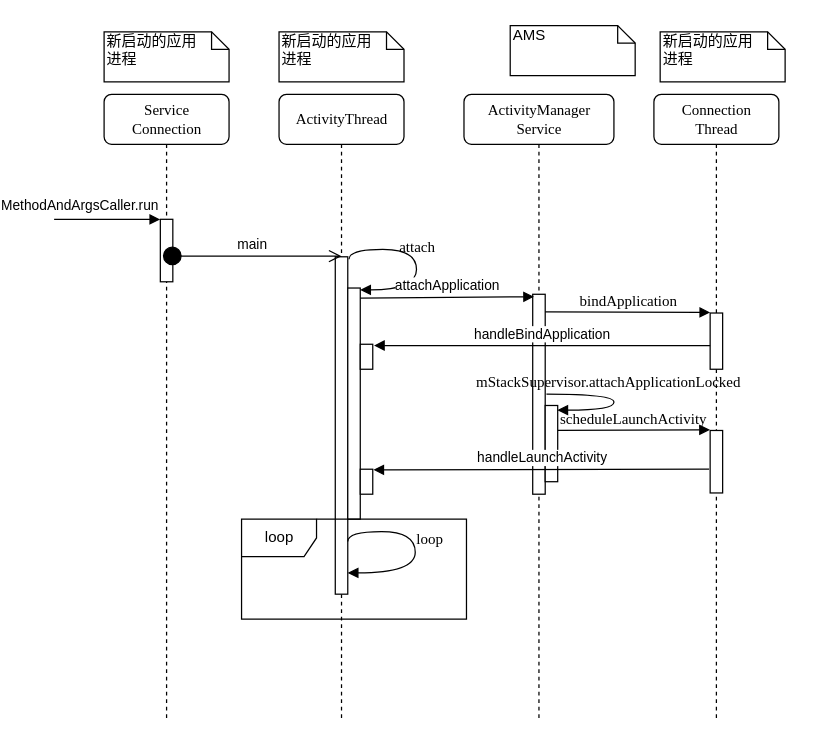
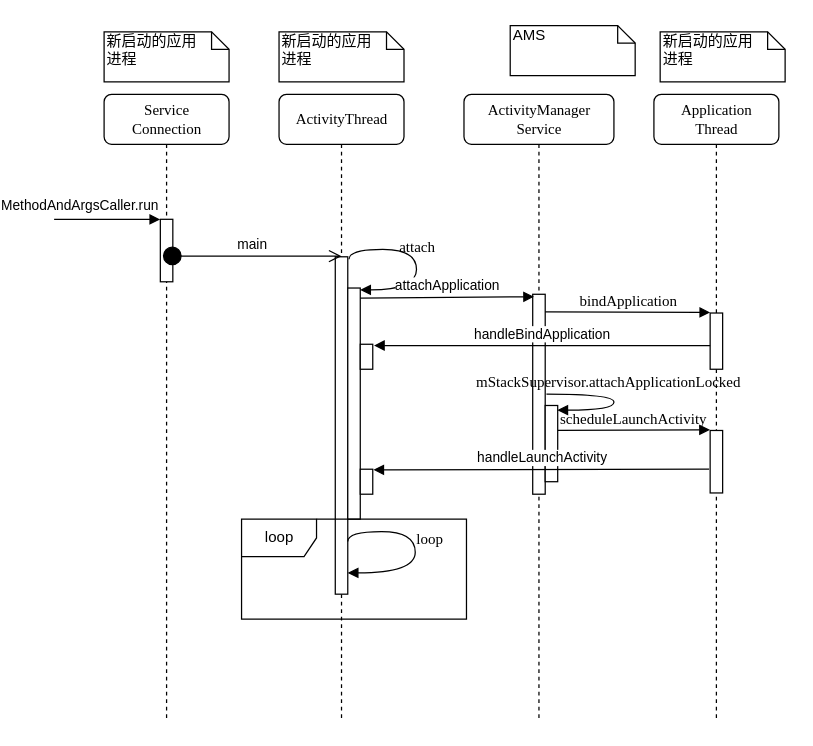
  <mxCell id="0" />
  <mxCell id="1" parent="0" />
  <mxCell id="2" value="ActivityThread&lt;br&gt;" style="shape=umlLifeline;perimeter=lifelinePerimeter;whiteSpace=wrap;html=1;container=1;collapsible=0;recursiveResize=0;outlineConnect=0;rounded=1;shadow=0;comic=0;labelBackgroundColor=none;strokeColor=#000000;strokeWidth=1;fillColor=#FFFFFF;fontFamily=Verdana;fontSize=12;fontColor=#000000;align=center;" parent="1" vertex="1"><mxGeometry x="200.5" y="75" width="100" height="500" as="geometry" /></mxCell>
  <mxCell id="3" value="" style="html=1;points=[];perimeter=orthogonalPerimeter;rounded=0;shadow=0;comic=0;labelBackgroundColor=none;strokeColor=#000000;strokeWidth=1;fillColor=#FFFFFF;fontFamily=Verdana;fontSize=12;fontColor=#000000;align=center;" parent="2" vertex="1"><mxGeometry x="45" y="130" width="10" height="270" as="geometry" /></mxCell>
  <mxCell id="4" value="ActivityManager&lt;br&gt;Service" style="shape=umlLifeline;perimeter=lifelinePerimeter;whiteSpace=wrap;html=1;container=1;collapsible=0;recursiveResize=0;outlineConnect=0;rounded=1;shadow=0;comic=0;labelBackgroundColor=none;strokeColor=#000000;strokeWidth=1;fillColor=#FFFFFF;fontFamily=Verdana;fontSize=12;fontColor=#000000;align=center;" parent="1" vertex="1"><mxGeometry x="348.5" y="75" width="120" height="500" as="geometry" /></mxCell>
  <mxCell id="5" value="" style="html=1;points=[];perimeter=orthogonalPerimeter;rounded=0;shadow=0;comic=0;labelBackgroundColor=none;strokeColor=#000000;strokeWidth=1;fillColor=#FFFFFF;fontFamily=Verdana;fontSize=12;fontColor=#000000;align=center;" parent="4" vertex="1"><mxGeometry x="55" y="160" width="10" height="160" as="geometry" /></mxCell>
- <mxCell id="6" value="Connection&lt;br&gt;Thread" style="shape=umlLifeline;perimeter=lifelinePerimeter;whiteSpace=wrap;html=1;container=1;collapsible=0;recursiveResize=0;outlineConnect=0;rounded=1;shadow=0;comic=0;labelBackgroundColor=none;strokeColor=#000000;strokeWidth=1;fillColor=#FFFFFF;fontFamily=Verdana;fontSize=12;fontColor=#000000;align=center;" parent="1" vertex="1"><mxGeometry x="500.5" y="75" width="100" height="500" as="geometry" /></mxCell>
+ <mxCell id="6" value="Application&lt;br&gt;Thread" style="shape=umlLifeline;perimeter=lifelinePerimeter;whiteSpace=wrap;html=1;container=1;collapsible=0;recursiveResize=0;outlineConnect=0;rounded=1;shadow=0;comic=0;labelBackgroundColor=none;strokeColor=#000000;strokeWidth=1;fillColor=#FFFFFF;fontFamily=Verdana;fontSize=12;fontColor=#000000;align=center;" parent="1" vertex="1"><mxGeometry x="500.5" y="75" width="100" height="500" as="geometry" /></mxCell>
  <mxCell id="7" value="" style="html=1;points=[];perimeter=orthogonalPerimeter;rounded=0;shadow=0;comic=0;labelBackgroundColor=none;strokeColor=#000000;strokeWidth=1;fillColor=#FFFFFF;fontFamily=Verdana;fontSize=12;fontColor=#000000;align=center;" parent="6" vertex="1"><mxGeometry x="45" y="269" width="10" height="50" as="geometry" /></mxCell>
  <mxCell id="8" value="Service&lt;br&gt;Connection" style="shape=umlLifeline;perimeter=lifelinePerimeter;whiteSpace=wrap;html=1;container=1;collapsible=0;recursiveResize=0;outlineConnect=0;rounded=1;shadow=0;comic=0;labelBackgroundColor=none;strokeColor=#000000;strokeWidth=1;fillColor=#FFFFFF;fontFamily=Verdana;fontSize=12;fontColor=#000000;align=center;" parent="1" vertex="1"><mxGeometry x="60.5" y="75" width="100" height="500" as="geometry" /></mxCell>
  <mxCell id="9" value="" style="html=1;points=[];perimeter=orthogonalPerimeter;rounded=0;shadow=0;comic=0;labelBackgroundColor=none;strokeColor=#000000;strokeWidth=1;fillColor=#FFFFFF;fontFamily=Verdana;fontSize=12;fontColor=#000000;align=center;" parent="8" vertex="1"><mxGeometry x="45" y="100" width="10" height="50" as="geometry" /></mxCell>
  <mxCell id="10" value="" style="html=1;points=[];perimeter=orthogonalPerimeter;rounded=0;shadow=0;comic=0;labelBackgroundColor=none;strokeColor=#000000;strokeWidth=1;fillColor=#FFFFFF;fontFamily=Verdana;fontSize=12;fontColor=#000000;align=center;" parent="1" vertex="1"><mxGeometry x="545.5" y="250" width="10" height="45" as="geometry" /></mxCell>
  <mxCell id="11" value="" style="html=1;points=[];perimeter=orthogonalPerimeter;rounded=0;shadow=0;comic=0;labelBackgroundColor=none;strokeColor=#000000;strokeWidth=1;fillColor=#FFFFFF;fontFamily=Verdana;fontSize=12;fontColor=#000000;align=center;" parent="1" vertex="1"><mxGeometry x="255.5" y="230" width="10" height="185" as="geometry" /></mxCell>
  <mxCell id="12" value="attach&lt;br&gt;" style="html=1;verticalAlign=bottom;endArrow=block;labelBackgroundColor=none;fontFamily=Verdana;fontSize=12;elbow=vertical;edgeStyle=orthogonalEdgeStyle;curved=1;entryX=1;entryY=0.008;entryDx=0;entryDy=0;entryPerimeter=0;" parent="1" target="11" edge="1"><mxGeometry relative="1" as="geometry"><mxPoint x="256.5" y="207" as="sourcePoint" /><mxPoint x="270.5" y="225" as="targetPoint" /><Array as="points"><mxPoint x="256.5" y="199" /><mxPoint x="310.5" y="199" /><mxPoint x="310.5" y="232" /></Array></mxGeometry></mxCell>
  <mxCell id="13" value="MethodAndArgsCaller.run" style="html=1;verticalAlign=bottom;endArrow=block;entryX=-0.029;entryY=0.037;entryDx=0;entryDy=0;entryPerimeter=0;" parent="1" edge="1"><mxGeometry x="-0.528" y="2" width="80" relative="1" as="geometry"><mxPoint x="20.5" y="175" as="sourcePoint" /><mxPoint x="105.357" y="175.143" as="targetPoint" /><mxPoint as="offset" /></mxGeometry></mxCell>
  <mxCell id="14" value="新启动的应用&lt;br&gt;进程&lt;br&gt;" style="shape=note;whiteSpace=wrap;html=1;size=14;verticalAlign=top;align=left;spacingTop=-6;" parent="1" vertex="1"><mxGeometry x="60.5" y="25" width="100" height="40" as="geometry" /></mxCell>
  <mxCell id="15" value="新启动的应用&lt;br&gt;进程&lt;br&gt;" style="shape=note;whiteSpace=wrap;html=1;size=14;verticalAlign=top;align=left;spacingTop=-6;" parent="1" vertex="1"><mxGeometry x="200.5" y="25" width="100" height="40" as="geometry" /></mxCell>
  <mxCell id="16" value="AMS&lt;br&gt;" style="shape=note;whiteSpace=wrap;html=1;size=14;verticalAlign=top;align=left;spacingTop=-6;" parent="1" vertex="1"><mxGeometry x="385.5" y="20" width="100" height="40" as="geometry" /></mxCell>
  <mxCell id="17" value="&lt;div&gt;&lt;span&gt;attachApplication&lt;/span&gt;&lt;/div&gt;" style="html=1;verticalAlign=bottom;endArrow=block;" parent="1" edge="1"><mxGeometry width="80" relative="1" as="geometry"><mxPoint x="265.5" y="238" as="sourcePoint" /><mxPoint x="404.5" y="237" as="targetPoint" /></mxGeometry></mxCell>
  <mxCell id="18" value="bindApplication" style="html=1;verticalAlign=bottom;endArrow=block;labelBackgroundColor=none;fontFamily=Verdana;fontSize=12;edgeStyle=elbowEdgeStyle;elbow=vertical;" parent="1" edge="1"><mxGeometry relative="1" as="geometry"><mxPoint x="413.5" y="249" as="sourcePoint" /><Array as="points"><mxPoint x="417.5" y="249.5" /></Array><mxPoint x="545.5" y="250" as="targetPoint" /></mxGeometry></mxCell>
  <mxCell id="19" value="新启动的应用&lt;br&gt;进程&lt;br&gt;" style="shape=note;whiteSpace=wrap;html=1;size=14;verticalAlign=top;align=left;spacingTop=-6;" parent="1" vertex="1"><mxGeometry x="505.5" y="25" width="100" height="40" as="geometry" /></mxCell>
  <mxCell id="20" value="" style="html=1;points=[];perimeter=orthogonalPerimeter;rounded=0;shadow=0;comic=0;labelBackgroundColor=none;strokeColor=#000000;strokeWidth=1;fillColor=#FFFFFF;fontFamily=Verdana;fontSize=12;fontColor=#000000;align=center;" parent="1" vertex="1"><mxGeometry x="265.5" y="275" width="10" height="20" as="geometry" /></mxCell>
  <mxCell id="21" value="handleBindApplication" style="html=1;verticalAlign=bottom;endArrow=block;" parent="1" source="10" edge="1"><mxGeometry width="80" relative="1" as="geometry"><mxPoint x="460.5" y="325" as="sourcePoint" /><mxPoint x="276.5" y="276" as="targetPoint" /></mxGeometry></mxCell>
  <mxCell id="22" value="" style="html=1;points=[];perimeter=orthogonalPerimeter;rounded=0;shadow=0;comic=0;labelBackgroundColor=none;strokeColor=#000000;strokeWidth=1;fillColor=#FFFFFF;fontFamily=Verdana;fontSize=12;fontColor=#000000;align=center;" parent="1" vertex="1"><mxGeometry x="265.5" y="375" width="10" height="20" as="geometry" /></mxCell>
  <mxCell id="23" value="&lt;span&gt;scheduleLaunchActivity&lt;/span&gt;" style="html=1;verticalAlign=bottom;endArrow=block;labelBackgroundColor=none;fontFamily=Verdana;fontSize=12;edgeStyle=elbowEdgeStyle;elbow=vertical;entryX=-0.006;entryY=0.116;entryDx=0;entryDy=0;entryPerimeter=0;" parent="1" edge="1"><mxGeometry relative="1" as="geometry"><mxPoint x="423.5" y="344" as="sourcePoint" /><Array as="points"><mxPoint x="417.5" y="343.5" /></Array><mxPoint x="545.3" y="343.6" as="targetPoint" /></mxGeometry></mxCell>
  <mxCell id="24" value="" style="html=1;points=[];perimeter=orthogonalPerimeter;rounded=0;shadow=0;comic=0;labelBackgroundColor=none;strokeColor=#000000;strokeWidth=1;fillColor=#FFFFFF;fontFamily=Verdana;fontSize=12;fontColor=#000000;align=center;" parent="1" vertex="1"><mxGeometry x="413.5" y="324" width="10" height="61" as="geometry" /></mxCell>
  <mxCell id="25" value="&lt;span&gt;mStackSupervisor.attachApplicationLocked&lt;/span&gt;&lt;br&gt;" style="html=1;verticalAlign=bottom;endArrow=block;labelBackgroundColor=none;fontFamily=Verdana;fontSize=12;elbow=vertical;edgeStyle=orthogonalEdgeStyle;curved=1;entryX=1;entryY=0.008;entryDx=0;entryDy=0;entryPerimeter=0;" parent="1" edge="1"><mxGeometry x="-0.124" relative="1" as="geometry"><mxPoint x="414.5" y="315" as="sourcePoint" /><mxPoint x="423.286" y="327.714" as="targetPoint" /><Array as="points"><mxPoint x="468.5" y="315" /><mxPoint x="468.5" y="328" /></Array><mxPoint as="offset" /></mxGeometry></mxCell>
  <mxCell id="26" value="&lt;div&gt;&lt;span&gt;handleLaunchActivity&lt;/span&gt;&lt;/div&gt;" style="html=1;verticalAlign=bottom;endArrow=block;exitX=-0.033;exitY=0.336;exitDx=0;exitDy=0;exitPerimeter=0;" parent="1" edge="1"><mxGeometry width="80" relative="1" as="geometry"><mxPoint x="544.667" y="375" as="sourcePoint" /><mxPoint x="276" y="375.5" as="targetPoint" /></mxGeometry></mxCell>
  <mxCell id="27" value="loop&lt;br&gt;&lt;br&gt;" style="html=1;verticalAlign=bottom;endArrow=block;labelBackgroundColor=none;fontFamily=Verdana;fontSize=12;elbow=vertical;edgeStyle=orthogonalEdgeStyle;curved=1;" parent="1" edge="1"><mxGeometry x="0.238" y="11" relative="1" as="geometry"><mxPoint x="255.5" y="432.857" as="sourcePoint" /><mxPoint x="255.5" y="458" as="targetPoint" /><Array as="points"><mxPoint x="255.5" y="425" /><mxPoint x="309.5" y="425" /><mxPoint x="309.5" y="458" /></Array><mxPoint as="offset" /></mxGeometry></mxCell>
  <mxCell id="28" value="loop" style="shape=umlFrame;whiteSpace=wrap;html=1;" parent="1" vertex="1"><mxGeometry x="170.5" y="415" width="180" height="80" as="geometry" /></mxCell>
  <mxCell id="29" value="main" style="html=1;verticalAlign=bottom;startArrow=circle;startFill=1;endArrow=open;startSize=6;endSize=8;entryX=0.5;entryY=0.259;entryDx=0;entryDy=0;entryPerimeter=0;exitX=0.159;exitY=0.587;exitDx=0;exitDy=0;exitPerimeter=0;" parent="1" source="9" target="2" edge="1"><mxGeometry width="80" relative="1" as="geometry"><mxPoint x="140.5" y="204.5" as="sourcePoint" /><mxPoint x="220.5" y="204.5" as="targetPoint" /></mxGeometry></mxCell>
